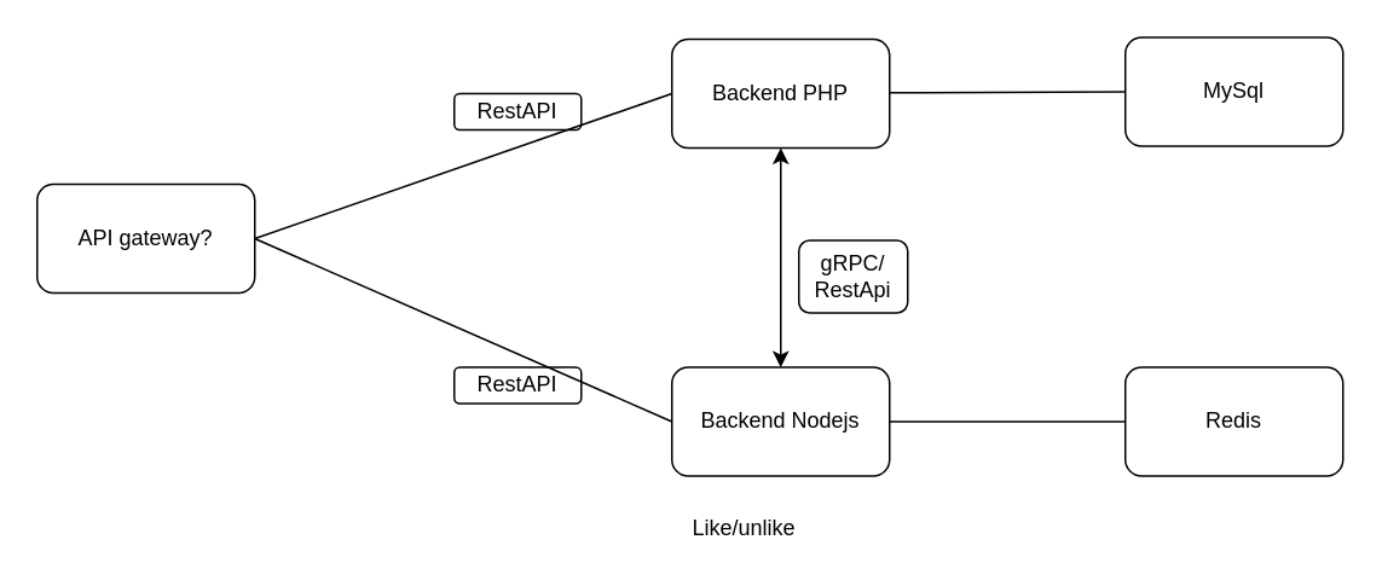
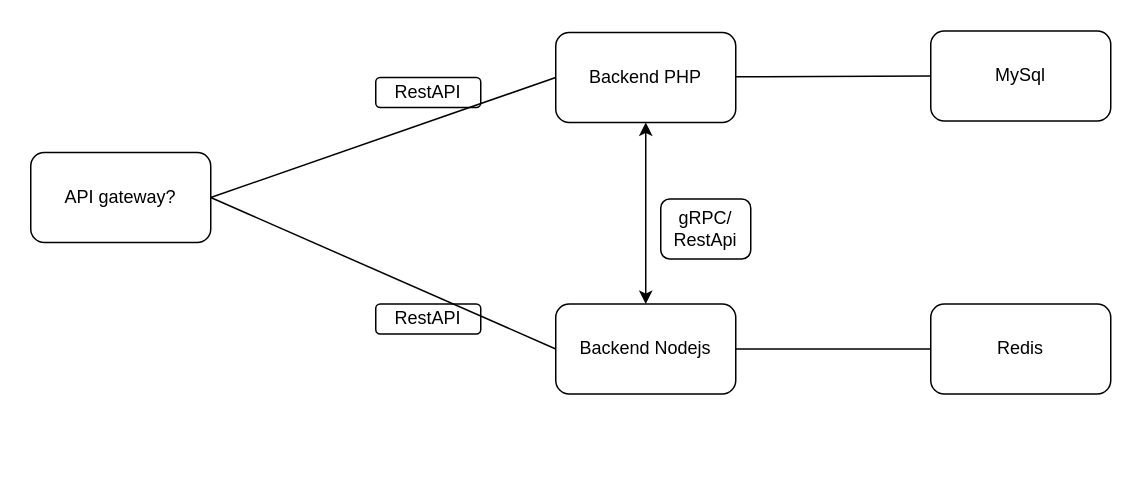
  <mxCell id="0" />
  <mxCell id="1" parent="0" />
  <mxCell id="2" value="API gateway?&lt;br&gt;" style="rounded=1;whiteSpace=wrap;html=1;" vertex="1" parent="1"><mxGeometry x="20" y="101" width="120" height="60" as="geometry" /></mxCell>
  <mxCell id="3" value="RestAPI" style="rounded=1;whiteSpace=wrap;html=1;" vertex="1" parent="1"><mxGeometry x="250" y="51" width="70" height="20" as="geometry" /></mxCell>
  <mxCell id="4" value="Backend PHP" style="rounded=1;whiteSpace=wrap;html=1;" vertex="1" parent="1"><mxGeometry x="370" y="21" width="120" height="60" as="geometry" /></mxCell>
  <mxCell id="5" value="RestAPI" style="rounded=1;whiteSpace=wrap;html=1;" vertex="1" parent="1"><mxGeometry x="250" y="202" width="70" height="20" as="geometry" /></mxCell>
  <mxCell id="6" value="Backend Nodejs&lt;br&gt;" style="rounded=1;whiteSpace=wrap;html=1;" vertex="1" parent="1"><mxGeometry x="370" y="202" width="120" height="60" as="geometry" /></mxCell>
  <mxCell id="7" value="gRPC/ RestApi&lt;br&gt;" style="rounded=1;whiteSpace=wrap;html=1;" vertex="1" parent="1"><mxGeometry x="440" y="132" width="60" height="40" as="geometry" /></mxCell>
  <mxCell id="8" value="MySql" style="rounded=1;whiteSpace=wrap;html=1;" vertex="1" parent="1"><mxGeometry x="620" y="20" width="120" height="60" as="geometry" /></mxCell>
  <mxCell id="9" value="Redis" style="rounded=1;whiteSpace=wrap;html=1;" vertex="1" parent="1"><mxGeometry x="620" y="202" width="120" height="60" as="geometry" /></mxCell>
  <mxCell id="10" value="" style="endArrow=none;html=1;entryX=0;entryY=0.5;entryDx=0;entryDy=0;exitX=1;exitY=0.5;exitDx=0;exitDy=0;" edge="1" parent="1" source="2" target="4"><mxGeometry width="50" height="50" relative="1" as="geometry"><mxPoint x="-220" y="331" as="sourcePoint" /><mxPoint x="-170" y="281" as="targetPoint" /></mxGeometry></mxCell>
  <mxCell id="11" value="" style="endArrow=none;html=1;entryX=0;entryY=0.5;entryDx=0;entryDy=0;exitX=1;exitY=0.5;exitDx=0;exitDy=0;" edge="1" parent="1" source="2" target="6"><mxGeometry width="50" height="50" relative="1" as="geometry"><mxPoint x="140" y="238" as="sourcePoint" /><mxPoint x="300" y="166" as="targetPoint" /></mxGeometry></mxCell>
  <mxCell id="12" value="" style="endArrow=none;html=1;entryX=0;entryY=0.5;entryDx=0;entryDy=0;exitX=1;exitY=0.5;exitDx=0;exitDy=0;" edge="1" parent="1" target="8"><mxGeometry width="50" height="50" relative="1" as="geometry"><mxPoint x="490" y="50.5" as="sourcePoint" /><mxPoint x="610" y="50.5" as="targetPoint" /></mxGeometry></mxCell>
  <mxCell id="13" value="" style="endArrow=none;html=1;exitX=1;exitY=0.5;exitDx=0;exitDy=0;entryX=0;entryY=0.5;entryDx=0;entryDy=0;" edge="1" parent="1" source="6" target="9"><mxGeometry width="50" height="50" relative="1" as="geometry"><mxPoint x="540" y="281" as="sourcePoint" /><mxPoint x="590" y="231" as="targetPoint" /></mxGeometry></mxCell>
  <mxCell id="14" value="" style="endArrow=classic;startArrow=classic;html=1;entryX=0.5;entryY=1;entryDx=0;entryDy=0;exitX=0.5;exitY=0;exitDx=0;exitDy=0;" edge="1" parent="1" source="6" target="4"><mxGeometry width="50" height="50" relative="1" as="geometry"><mxPoint x="-220" y="331" as="sourcePoint" /><mxPoint x="430" y="101" as="targetPoint" /></mxGeometry></mxCell>
- <mxCell id="15" value="Like/unlike&lt;br&gt;" style="text;html=1;strokeColor=none;fillColor=none;align=center;verticalAlign=middle;whiteSpace=wrap;rounded=0;" vertex="1" parent="1"><mxGeometry x="390" y="281" width="40" height="20" as="geometry" /></mxCell>
